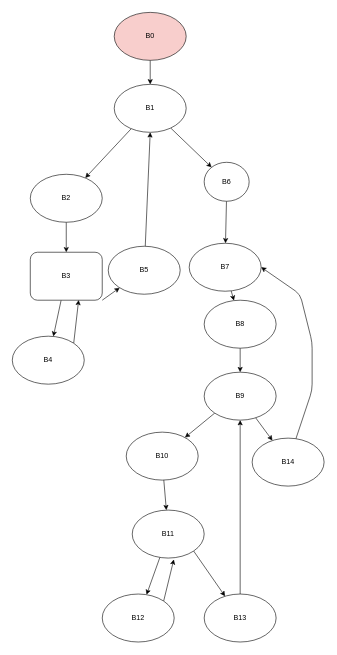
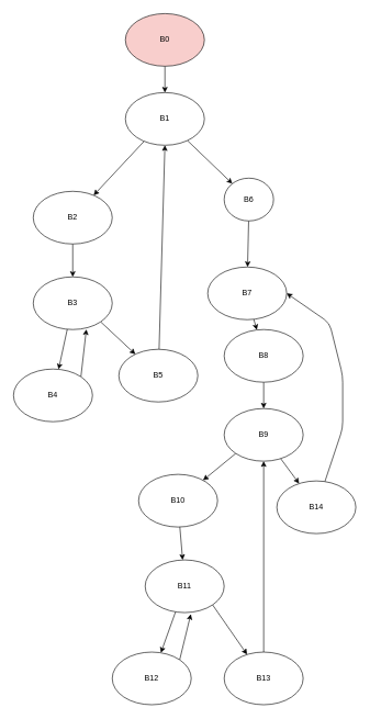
  <mxCell id="0" />
  <mxCell id="1" parent="0" />
  <mxCell id="2" style="edgeStyle=none;html=1;" edge="1" parent="1" source="3" target="6"><mxGeometry relative="1" as="geometry"><mxPoint x="250" y="180" as="targetPoint" /></mxGeometry></mxCell>
  <mxCell id="3" value="B0" style="ellipse;whiteSpace=wrap;html=1;fillColor=#f8cecc;" vertex="1" parent="1"><mxGeometry x="190" y="20" width="120" height="80" as="geometry" /></mxCell>
  <mxCell id="4" style="edgeStyle=none;html=1;" edge="1" parent="1" source="6" target="8"><mxGeometry relative="1" as="geometry"><mxPoint x="160" y="260" as="targetPoint" /></mxGeometry></mxCell>
  <mxCell id="5" style="edgeStyle=none;html=1;" edge="1" parent="1" source="6" target="10"><mxGeometry relative="1" as="geometry"><mxPoint x="360" y="270" as="targetPoint" /></mxGeometry></mxCell>
  <mxCell id="6" value="B1" style="ellipse;whiteSpace=wrap;html=1;" vertex="1" parent="1"><mxGeometry x="190" y="140" width="120" height="80" as="geometry" /></mxCell>
  <mxCell id="7" style="edgeStyle=none;html=1;" edge="1" parent="1" source="8" target="13"><mxGeometry relative="1" as="geometry"><mxPoint x="110" y="440" as="targetPoint" /></mxGeometry></mxCell>
  <mxCell id="8" value="B2" style="ellipse;whiteSpace=wrap;html=1;" vertex="1" parent="1"><mxGeometry x="50" y="290" width="120" height="80" as="geometry" /></mxCell>
  <mxCell id="9" style="edgeStyle=none;html=1;" edge="1" parent="1" source="10" target="19"><mxGeometry relative="1" as="geometry"><mxPoint x="400" y="420" as="targetPoint" /></mxGeometry></mxCell>
  <mxCell id="10" value="B6" style="ellipse;whiteSpace=wrap;html=1;" vertex="1" parent="1"><mxGeometry x="340" y="270" width="75" height="65" as="geometry" /></mxCell>
  <mxCell id="11" style="edgeStyle=none;html=1;exitX=1;exitY=1;exitDx=0;exitDy=0;" edge="1" parent="1" source="13" target="15"><mxGeometry relative="1" as="geometry"><mxPoint x="230" y="520" as="targetPoint" /></mxGeometry></mxCell>
  <mxCell id="12" style="edgeStyle=none;html=1;" edge="1" parent="1" source="13" target="17"><mxGeometry relative="1" as="geometry"><mxPoint x="80" y="580" as="targetPoint" /></mxGeometry></mxCell>
- <mxCell id="13" value="B3" style="whiteSpace=wrap;html=1;rounded=1;" vertex="1" parent="1"><mxGeometry x="50" y="420" width="120" height="80" as="geometry" /></mxCell>
+ <mxCell id="13" value="B3" style="ellipse;whiteSpace=wrap;html=1;" vertex="1" parent="1"><mxGeometry x="50" y="420" width="120" height="80" as="geometry" /></mxCell>
  <mxCell id="14" style="edgeStyle=none;html=1;entryX=0.5;entryY=1;entryDx=0;entryDy=0;" edge="1" parent="1" source="15" target="6"><mxGeometry relative="1" as="geometry" /></mxCell>
- <mxCell id="15" value="B5" style="ellipse;whiteSpace=wrap;html=1;" vertex="1" parent="1"><mxGeometry x="180" y="410" width="120" height="80" as="geometry" /></mxCell>
+ <mxCell id="15" value="B5" style="ellipse;whiteSpace=wrap;html=1;" vertex="1" parent="1"><mxGeometry x="180" y="530" width="120" height="80" as="geometry" /></mxCell>
  <mxCell id="16" style="edgeStyle=none;html=1;exitX=1;exitY=0;exitDx=0;exitDy=0;entryX=0.672;entryY=0.996;entryDx=0;entryDy=0;entryPerimeter=0;" edge="1" parent="1" source="17" target="13"><mxGeometry relative="1" as="geometry" /></mxCell>
  <mxCell id="17" value="B4" style="ellipse;whiteSpace=wrap;html=1;" vertex="1" parent="1"><mxGeometry x="20" y="560" width="120" height="80" as="geometry" /></mxCell>
  <mxCell id="18" style="edgeStyle=none;html=1;" edge="1" parent="1" source="19" target="21"><mxGeometry relative="1" as="geometry"><mxPoint x="400" y="530" as="targetPoint" /></mxGeometry></mxCell>
  <mxCell id="19" value="B7" style="ellipse;whiteSpace=wrap;html=1;" vertex="1" parent="1"><mxGeometry x="315" y="405" width="120" height="80" as="geometry" /></mxCell>
  <mxCell id="20" style="edgeStyle=none;html=1;" edge="1" parent="1" source="21" target="24"><mxGeometry relative="1" as="geometry"><mxPoint x="400" y="660" as="targetPoint" /></mxGeometry></mxCell>
  <mxCell id="21" value="B8" style="ellipse;whiteSpace=wrap;html=1;" vertex="1" parent="1"><mxGeometry x="340" y="500" width="120" height="80" as="geometry" /></mxCell>
  <mxCell id="22" style="edgeStyle=none;html=1;" edge="1" parent="1" source="24" target="26"><mxGeometry relative="1" as="geometry"><mxPoint x="480" y="770" as="targetPoint" /></mxGeometry></mxCell>
  <mxCell id="23" style="edgeStyle=none;html=1;exitX=0;exitY=1;exitDx=0;exitDy=0;" edge="1" parent="1" source="24" target="28"><mxGeometry relative="1" as="geometry"><mxPoint x="270" y="760" as="targetPoint" /></mxGeometry></mxCell>
  <mxCell id="24" value="B9" style="ellipse;whiteSpace=wrap;html=1;" vertex="1" parent="1"><mxGeometry x="340" y="620" width="120" height="80" as="geometry" /></mxCell>
  <mxCell id="25" style="edgeStyle=none;html=1;entryX=1;entryY=0.5;entryDx=0;entryDy=0;" edge="1" parent="1" source="26" target="19"><mxGeometry relative="1" as="geometry"><Array as="points"><mxPoint x="520" y="650" /><mxPoint x="520" y="570" /><mxPoint x="500" y="490" /></Array></mxGeometry></mxCell>
  <mxCell id="26" value="B14" style="ellipse;whiteSpace=wrap;html=1;" vertex="1" parent="1"><mxGeometry x="420" y="730" width="120" height="80" as="geometry" /></mxCell>
  <mxCell id="27" style="edgeStyle=none;html=1;" edge="1" parent="1" source="28" target="31"><mxGeometry relative="1" as="geometry"><mxPoint x="280" y="890" as="targetPoint" /></mxGeometry></mxCell>
  <mxCell id="28" value="B10" style="ellipse;whiteSpace=wrap;html=1;" vertex="1" parent="1"><mxGeometry x="210" y="720" width="120" height="80" as="geometry" /></mxCell>
  <mxCell id="29" style="edgeStyle=none;html=1;" edge="1" parent="1" source="31" target="33"><mxGeometry relative="1" as="geometry"><mxPoint x="280" y="1020" as="targetPoint" /></mxGeometry></mxCell>
  <mxCell id="30" style="edgeStyle=none;html=1;exitX=1;exitY=1;exitDx=0;exitDy=0;" edge="1" parent="1" source="31" target="35"><mxGeometry relative="1" as="geometry"><mxPoint x="370" y="1030" as="targetPoint" /></mxGeometry></mxCell>
  <mxCell id="31" value="B11" style="ellipse;whiteSpace=wrap;html=1;" vertex="1" parent="1"><mxGeometry x="220" y="850" width="120" height="80" as="geometry" /></mxCell>
  <mxCell id="32" style="edgeStyle=none;html=1;exitX=1;exitY=0;exitDx=0;exitDy=0;entryX=0.578;entryY=1.029;entryDx=0;entryDy=0;entryPerimeter=0;" edge="1" parent="1" source="33" target="31"><mxGeometry relative="1" as="geometry" /></mxCell>
  <mxCell id="33" value="B12" style="ellipse;whiteSpace=wrap;html=1;" vertex="1" parent="1"><mxGeometry x="170" y="990" width="120" height="80" as="geometry" /></mxCell>
  <mxCell id="34" style="edgeStyle=none;html=1;entryX=0.5;entryY=1;entryDx=0;entryDy=0;" edge="1" parent="1" source="35" target="24"><mxGeometry relative="1" as="geometry" /></mxCell>
  <mxCell id="35" value="B13" style="ellipse;whiteSpace=wrap;html=1;" vertex="1" parent="1"><mxGeometry x="340" y="990" width="120" height="80" as="geometry" /></mxCell>
